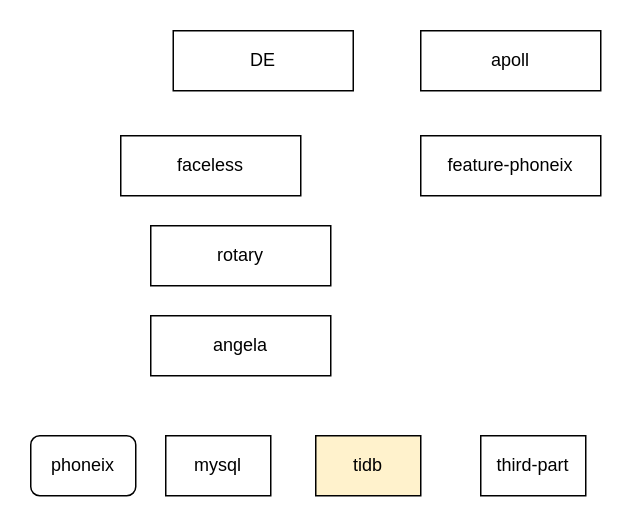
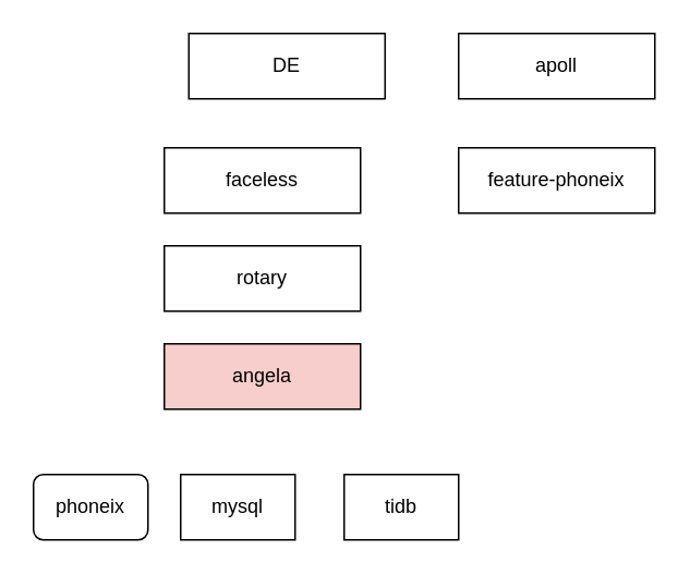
  <mxCell id="0" />
  <mxCell id="1" parent="0" />
  <mxCell id="2" value="rotary" style="rounded=0;whiteSpace=wrap;html=1;" vertex="1" parent="1"><mxGeometry x="100" y="150" width="120" height="40" as="geometry" /></mxCell>
- <mxCell id="3" value="angela" style="rounded=0;whiteSpace=wrap;html=1;" vertex="1" parent="1"><mxGeometry x="100" y="210" width="120" height="40" as="geometry" /></mxCell>
- <mxCell id="4" value="faceless" style="rounded=0;whiteSpace=wrap;html=1;" vertex="1" parent="1"><mxGeometry x="80" y="90" width="120" height="40" as="geometry" /></mxCell>
+ <mxCell id="3" value="angela" style="rounded=0;whiteSpace=wrap;html=1;fillColor=#f8cecc;" vertex="1" parent="1"><mxGeometry x="100" y="210" width="120" height="40" as="geometry" /></mxCell>
+ <mxCell id="4" value="faceless" style="rounded=0;whiteSpace=wrap;html=1;" vertex="1" parent="1"><mxGeometry x="100" y="90" width="120" height="40" as="geometry" /></mxCell>
  <mxCell id="5" value="feature-phoneix" style="rounded=0;whiteSpace=wrap;html=1;" vertex="1" parent="1"><mxGeometry x="280" y="90" width="120" height="40" as="geometry" /></mxCell>
  <mxCell id="6" value="apoll" style="rounded=0;whiteSpace=wrap;html=1;" vertex="1" parent="1"><mxGeometry x="280" y="20" width="120" height="40" as="geometry" /></mxCell>
  <mxCell id="7" value="phoneix" style="rounded=1;whiteSpace=wrap;html=1;" vertex="1" parent="1"><mxGeometry x="20" y="290" width="70" height="40" as="geometry" /></mxCell>
  <mxCell id="8" value="mysql" style="rounded=1;whiteSpace=wrap;html=1;arcSize=0;" vertex="1" parent="1"><mxGeometry x="110" y="290" width="70" height="40" as="geometry" /></mxCell>
- <mxCell id="9" value="tidb" style="rounded=1;whiteSpace=wrap;html=1;arcSize=0;fillColor=#fff2cc;" vertex="1" parent="1"><mxGeometry x="210" y="290" width="70" height="40" as="geometry" /></mxCell>
+ <mxCell id="9" value="tidb" style="rounded=1;whiteSpace=wrap;html=1;arcSize=0;" vertex="1" parent="1"><mxGeometry x="210" y="290" width="70" height="40" as="geometry" /></mxCell>
  <mxCell id="10" value="DE" style="rounded=0;whiteSpace=wrap;html=1;" vertex="1" parent="1"><mxGeometry x="115" y="20" width="120" height="40" as="geometry" /></mxCell>
- <mxCell id="11" value="third-part" style="rounded=1;whiteSpace=wrap;html=1;arcSize=0;" vertex="1" parent="1"><mxGeometry x="320" y="290" width="70" height="40" as="geometry" /></mxCell>
